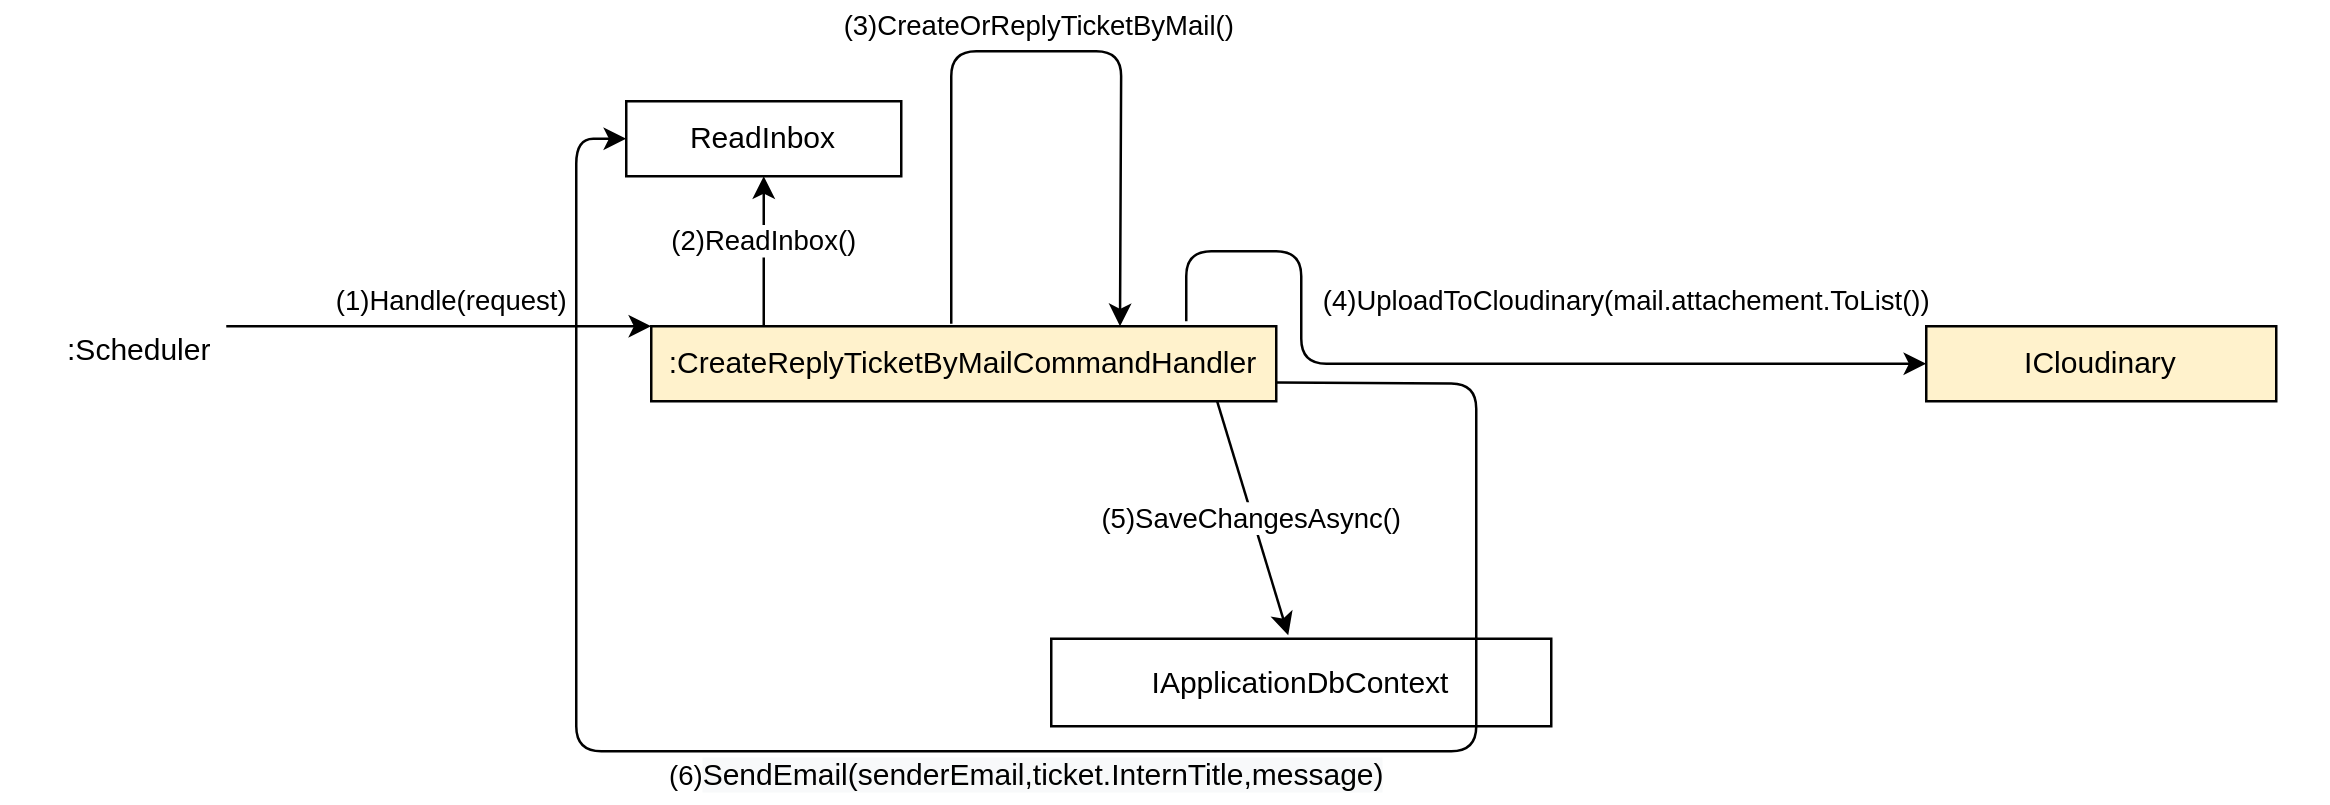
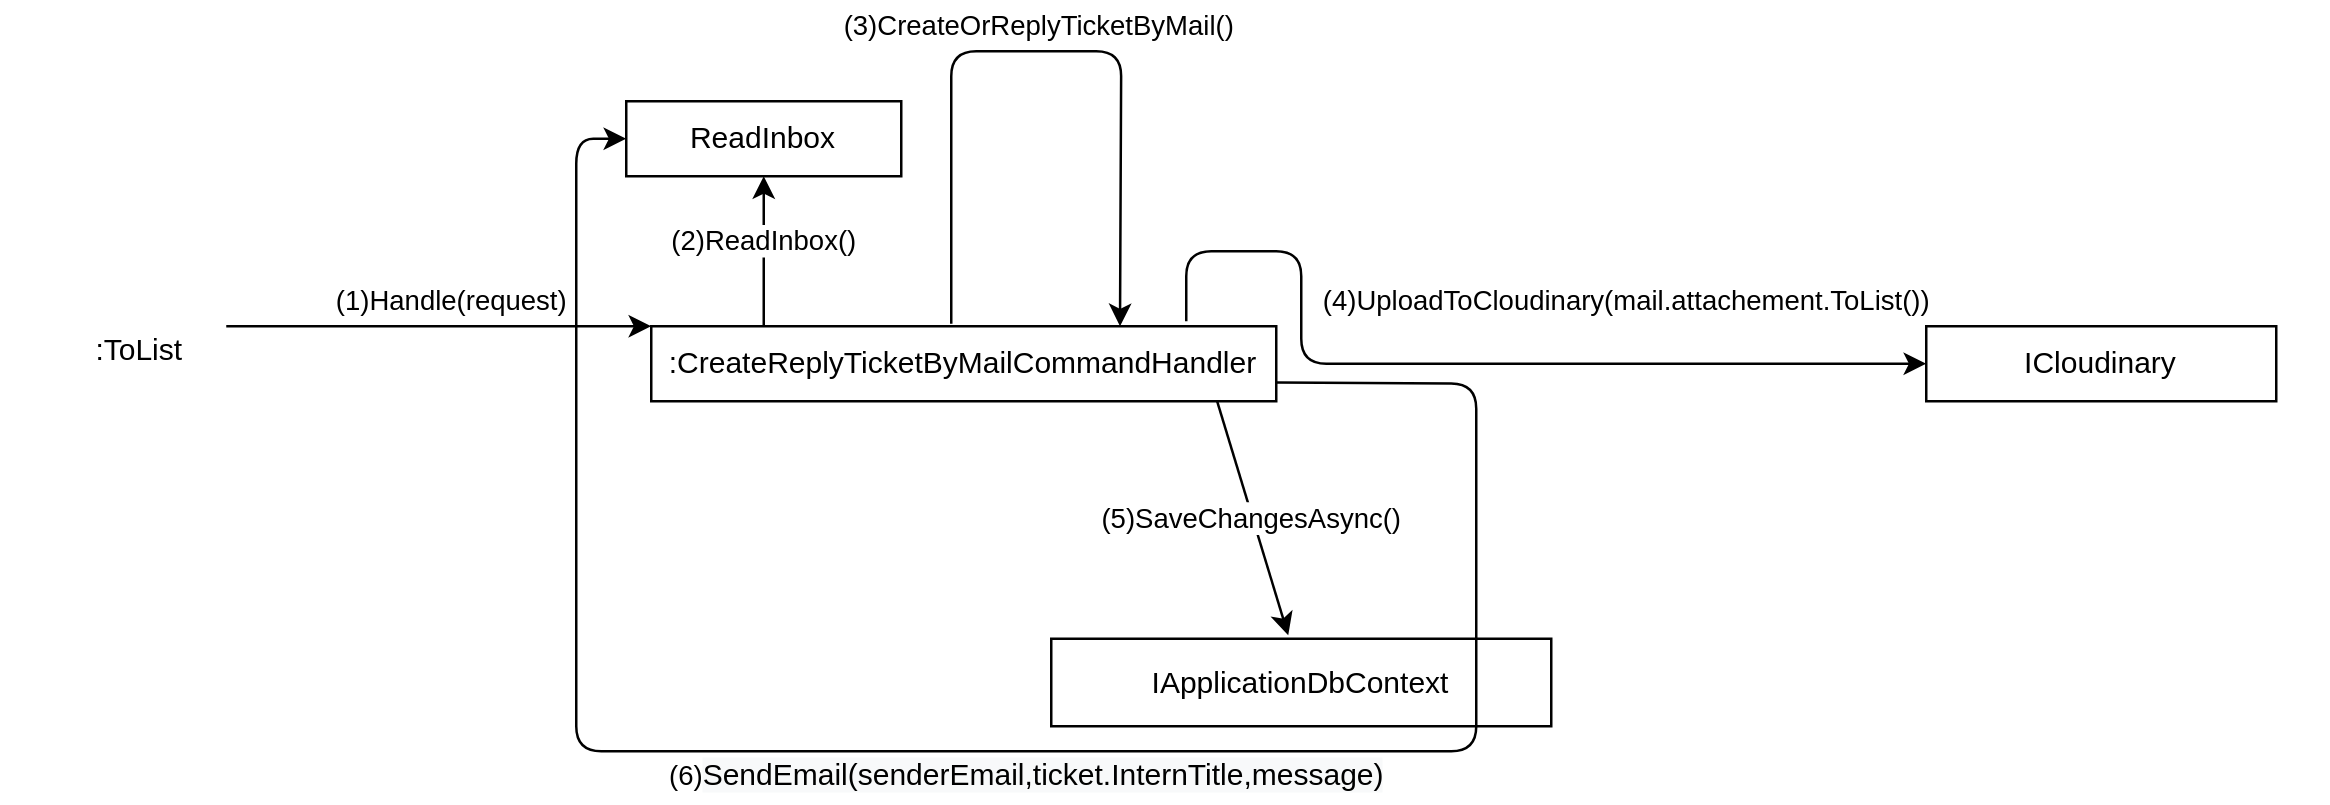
  <mxCell id="0" />
  <mxCell id="1" parent="0" />
  <mxCell id="2" value="ReadInbox" style="rounded=0;whiteSpace=wrap;html=1;" parent="1" vertex="1"><mxGeometry x="250" y="40" width="110" height="30" as="geometry" /></mxCell>
- <mxCell id="3" value=":CreateReplyTicketByMailCommandHandler" style="rounded=0;whiteSpace=wrap;html=1;fillColor=#fff2cc;" parent="1" vertex="1"><mxGeometry x="260" y="130" width="250" height="30" as="geometry" /></mxCell>
+ <mxCell id="3" value=":CreateReplyTicketByMailCommandHandler" style="rounded=0;whiteSpace=wrap;html=1;" parent="1" vertex="1"><mxGeometry x="260" y="130" width="250" height="30" as="geometry" /></mxCell>
  <mxCell id="4" value="(1)Handle(request)" style="endArrow=classic;html=1;exitX=1;exitY=0;exitDx=0;exitDy=0;entryX=0;entryY=0;entryDx=0;entryDy=0;" parent="1" target="3" edge="1"><mxGeometry x="0.059" y="10" width="50" height="50" relative="1" as="geometry"><mxPoint y="130" as="sourcePoint" x="90" /><mxPoint x="210" y="130" as="targetPoint" /><mxPoint as="offset" /></mxGeometry></mxCell>
  <mxCell id="5" value="(2)ReadInbox()" style="endArrow=classic;html=1;entryX=0.5;entryY=1;entryDx=0;entryDy=0;" parent="1" target="2" edge="1"><mxGeometry x="0.143" width="50" height="50" relative="1" as="geometry"><mxPoint x="305" y="130" as="sourcePoint" /><mxPoint x="320" y="50" as="targetPoint" /><mxPoint as="offset" /></mxGeometry></mxCell>
- <mxCell id="6" value=":Scheduler" style="text;html=1;align=center;verticalAlign=middle;resizable=0;points=[];autosize=1;" parent="1" vertex="1"><mxGeometry x="20" y="130" width="70" height="20" as="geometry" /></mxCell>
+ <mxCell id="6" value=":ToList" style="text;html=1;align=center;verticalAlign=middle;resizable=0;points=[];autosize=1;" parent="1" vertex="1"><mxGeometry x="20" y="130" width="70" height="20" as="geometry" /></mxCell>
  <mxCell id="7" value="(3)CreateOrReplyTicketByMail()" style="endArrow=classic;html=1;entryX=0.75;entryY=0;entryDx=0;entryDy=0;exitX=0.48;exitY=-0.033;exitDx=0;exitDy=0;exitPerimeter=0;" parent="1" source="3" target="3" edge="1"><mxGeometry x="-0.0" y="10" width="50" height="50" relative="1" as="geometry"><mxPoint x="360" y="20" as="sourcePoint" /><mxPoint x="612.5" y="20" as="targetPoint" /><mxPoint as="offset" /><Array as="points"><mxPoint x="380" y="20" /><mxPoint x="448" y="20" /></Array></mxGeometry></mxCell>
- <mxCell id="8" value="ICloudinary" style="rounded=0;whiteSpace=wrap;html=1;fillColor=#fff2cc;" parent="1" vertex="1"><mxGeometry x="770" y="130" width="140" height="30" as="geometry" /></mxCell>
+ <mxCell id="8" value="ICloudinary" style="rounded=0;whiteSpace=wrap;html=1;" parent="1" vertex="1"><mxGeometry x="770" y="130" width="140" height="30" as="geometry" /></mxCell>
  <mxCell id="9" value="IApplicationDbContext" style="rounded=0;whiteSpace=wrap;html=1;" parent="1" vertex="1"><mxGeometry x="420" y="255" width="200" height="35" as="geometry" /></mxCell>
  <mxCell id="10" value="&lt;span style=&quot;color: rgb(0 , 0 , 0) ; font-family: &amp;#34;helvetica&amp;#34; ; font-size: 11px ; font-style: normal ; font-weight: 400 ; letter-spacing: normal ; text-align: center ; text-indent: 0px ; text-transform: none ; word-spacing: 0px ; background-color: rgb(255 , 255 , 255) ; display: inline ; float: none&quot;&gt;(4)UploadToCloudinary(mail.attachement.ToList())&lt;/span&gt;" style="endArrow=classic;html=1;entryX=0;entryY=0.5;entryDx=0;entryDy=0;" parent="1" target="8" edge="1"><mxGeometry x="0.35" y="25" width="50" height="50" relative="1" as="geometry"><mxPoint x="474" y="128" as="sourcePoint" /><mxPoint x="380" y="-120" as="targetPoint" /><Array as="points"><mxPoint x="474" y="100" /><mxPoint x="520" y="100" /><mxPoint x="520" y="145" /></Array><mxPoint as="offset" /></mxGeometry></mxCell>
  <mxCell id="11" value="&lt;span style=&quot;color: rgb(0 , 0 , 0) ; font-family: &amp;#34;helvetica&amp;#34; ; font-size: 11px ; font-style: normal ; font-weight: 400 ; letter-spacing: normal ; text-align: center ; text-indent: 0px ; text-transform: none ; word-spacing: 0px ; background-color: rgb(255 , 255 , 255) ; display: inline ; float: none&quot;&gt;(5)SaveChangesAsync()&lt;/span&gt;" style="endArrow=classic;html=1;entryX=0.474;entryY=-0.04;entryDx=0;entryDy=0;exitX=0.905;exitY=0.989;exitDx=0;exitDy=0;exitPerimeter=0;entryPerimeter=0;" parent="1" source="3" target="9" edge="1"><mxGeometry width="50" height="50" relative="1" as="geometry"><mxPoint x="500" y="162" as="sourcePoint" /><mxPoint x="500" y="250" as="targetPoint" /></mxGeometry></mxCell>
  <mxCell id="12" value="(6)&lt;span style=&quot;font-size: 12px ; text-align: left ; background-color: rgb(248 , 249 , 250)&quot;&gt;SendEmail(senderEmail,ticket.InternTitle,message)&lt;/span&gt;" style="endArrow=classic;html=1;exitX=1;exitY=0.75;exitDx=0;exitDy=0;entryX=0;entryY=0.5;entryDx=0;entryDy=0;" parent="1" source="3" target="2" edge="1"><mxGeometry x="-0.045" y="10" width="50" height="50" relative="1" as="geometry"><mxPoint x="100" y="140" as="sourcePoint" /><mxPoint x="230" y="60" as="targetPoint" /><mxPoint as="offset" /><Array as="points"><mxPoint x="590" y="153" /><mxPoint x="590" y="300" /><mxPoint x="230" y="300" /><mxPoint x="230" y="55" /></Array></mxGeometry></mxCell>
